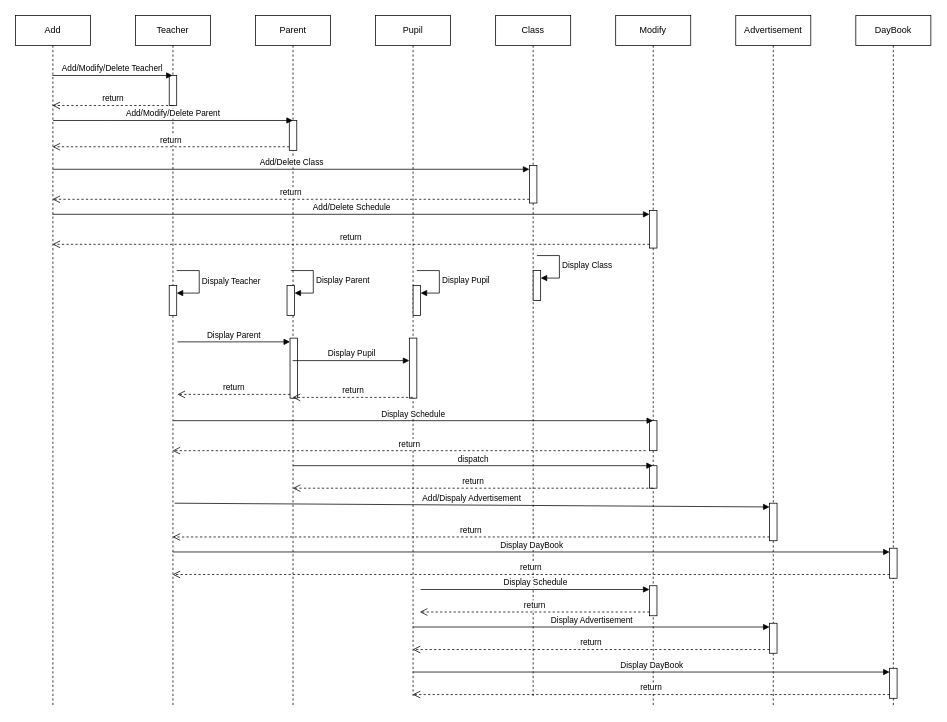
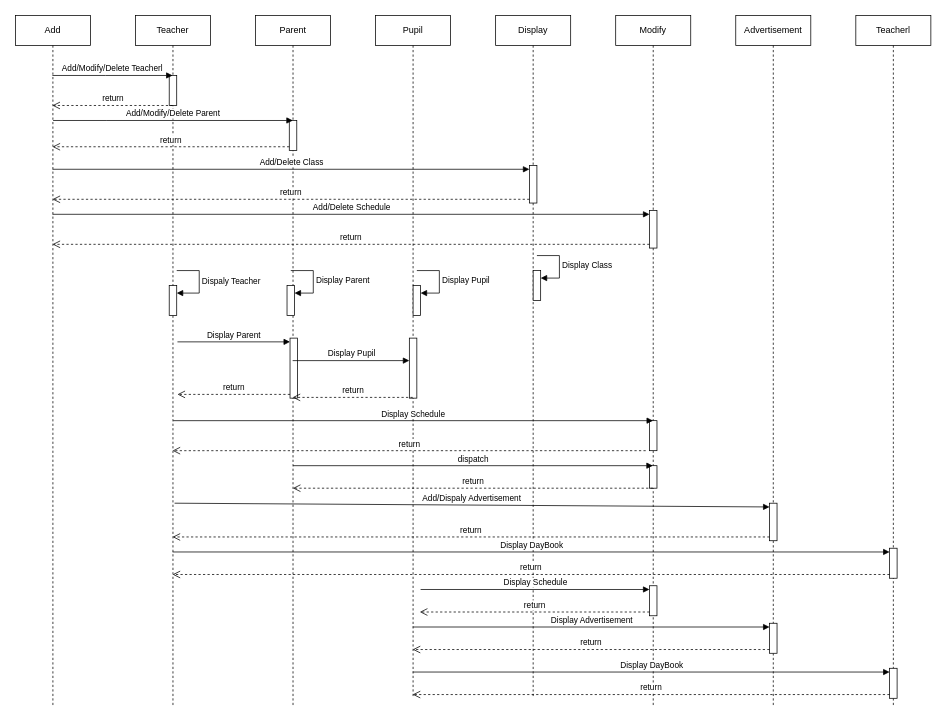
  <mxCell id="0" />
  <mxCell id="1" parent="0" />
  <mxCell id="2" value="Add" style="shape=umlLifeline;perimeter=lifelinePerimeter;whiteSpace=wrap;html=1;container=1;dropTarget=0;collapsible=0;recursiveResize=0;outlineConnect=0;portConstraint=eastwest;newEdgeStyle={&quot;curved&quot;:0,&quot;rounded&quot;:0};" vertex="1" parent="1"><mxGeometry x="20" y="20" width="100" height="920" as="geometry" /></mxCell>
- <mxCell id="3" value="DayBook" style="shape=umlLifeline;perimeter=lifelinePerimeter;whiteSpace=wrap;html=1;container=1;dropTarget=0;collapsible=0;recursiveResize=0;outlineConnect=0;portConstraint=eastwest;newEdgeStyle={&quot;curved&quot;:0,&quot;rounded&quot;:0};" vertex="1" parent="1"><mxGeometry x="1140" y="20" width="100" height="920" as="geometry" /></mxCell>
+ <mxCell id="3" value="Teacherl" style="shape=umlLifeline;perimeter=lifelinePerimeter;whiteSpace=wrap;html=1;container=1;dropTarget=0;collapsible=0;recursiveResize=0;outlineConnect=0;portConstraint=eastwest;newEdgeStyle={&quot;curved&quot;:0,&quot;rounded&quot;:0};" vertex="1" parent="1"><mxGeometry x="1140" y="20" width="100" height="920" as="geometry" /></mxCell>
  <mxCell id="4" value="" style="html=1;points=[[0,0,0,0,5],[0,1,0,0,-5],[1,0,0,0,5],[1,1,0,0,-5]];perimeter=orthogonalPerimeter;outlineConnect=0;targetShapes=umlLifeline;portConstraint=eastwest;newEdgeStyle={&quot;curved&quot;:0,&quot;rounded&quot;:0};" vertex="1" parent="3"><mxGeometry x="45" y="710" width="10" height="40" as="geometry" /></mxCell>
  <mxCell id="5" value="" style="html=1;points=[[0,0,0,0,5],[0,1,0,0,-5],[1,0,0,0,5],[1,1,0,0,-5]];perimeter=orthogonalPerimeter;outlineConnect=0;targetShapes=umlLifeline;portConstraint=eastwest;newEdgeStyle={&quot;curved&quot;:0,&quot;rounded&quot;:0};" vertex="1" parent="3"><mxGeometry x="45" y="870" width="10" height="40" as="geometry" /></mxCell>
  <mxCell id="6" value="Advertisement" style="shape=umlLifeline;perimeter=lifelinePerimeter;whiteSpace=wrap;html=1;container=1;dropTarget=0;collapsible=0;recursiveResize=0;outlineConnect=0;portConstraint=eastwest;newEdgeStyle={&quot;curved&quot;:0,&quot;rounded&quot;:0};" vertex="1" parent="1"><mxGeometry x="980" y="20" width="100" height="920" as="geometry" /></mxCell>
  <mxCell id="7" value="" style="html=1;points=[[0,0,0,0,5],[0,1,0,0,-5],[1,0,0,0,5],[1,1,0,0,-5]];perimeter=orthogonalPerimeter;outlineConnect=0;targetShapes=umlLifeline;portConstraint=eastwest;newEdgeStyle={&quot;curved&quot;:0,&quot;rounded&quot;:0};" vertex="1" parent="6"><mxGeometry x="45" y="650" width="10" height="50" as="geometry" /></mxCell>
  <mxCell id="8" value="" style="html=1;points=[[0,0,0,0,5],[0,1,0,0,-5],[1,0,0,0,5],[1,1,0,0,-5]];perimeter=orthogonalPerimeter;outlineConnect=0;targetShapes=umlLifeline;portConstraint=eastwest;newEdgeStyle={&quot;curved&quot;:0,&quot;rounded&quot;:0};" vertex="1" parent="6"><mxGeometry x="45" y="810" width="10" height="40" as="geometry" /></mxCell>
  <mxCell id="9" value="Modify" style="shape=umlLifeline;perimeter=lifelinePerimeter;whiteSpace=wrap;html=1;container=1;dropTarget=0;collapsible=0;recursiveResize=0;outlineConnect=0;portConstraint=eastwest;newEdgeStyle={&quot;curved&quot;:0,&quot;rounded&quot;:0};" vertex="1" parent="1"><mxGeometry x="820" y="20" width="100" height="920" as="geometry" /></mxCell>
  <mxCell id="10" value="" style="html=1;points=[[0,0,0,0,5],[0,1,0,0,-5],[1,0,0,0,5],[1,1,0,0,-5]];perimeter=orthogonalPerimeter;outlineConnect=0;targetShapes=umlLifeline;portConstraint=eastwest;newEdgeStyle={&quot;curved&quot;:0,&quot;rounded&quot;:0};" vertex="1" parent="9"><mxGeometry x="45" y="260" width="10" height="50" as="geometry" /></mxCell>
  <mxCell id="11" value="" style="html=1;points=[[0,0,0,0,5],[0,1,0,0,-5],[1,0,0,0,5],[1,1,0,0,-5]];perimeter=orthogonalPerimeter;outlineConnect=0;targetShapes=umlLifeline;portConstraint=eastwest;newEdgeStyle={&quot;curved&quot;:0,&quot;rounded&quot;:0};" vertex="1" parent="9"><mxGeometry x="45" y="540" width="10" height="40" as="geometry" /></mxCell>
  <mxCell id="12" value="" style="html=1;points=[[0,0,0,0,5],[0,1,0,0,-5],[1,0,0,0,5],[1,1,0,0,-5]];perimeter=orthogonalPerimeter;outlineConnect=0;targetShapes=umlLifeline;portConstraint=eastwest;newEdgeStyle={&quot;curved&quot;:0,&quot;rounded&quot;:0};" vertex="1" parent="9"><mxGeometry x="45" y="600" width="10" height="30" as="geometry" /></mxCell>
  <mxCell id="13" value="" style="html=1;points=[[0,0,0,0,5],[0,1,0,0,-5],[1,0,0,0,5],[1,1,0,0,-5]];perimeter=orthogonalPerimeter;outlineConnect=0;targetShapes=umlLifeline;portConstraint=eastwest;newEdgeStyle={&quot;curved&quot;:0,&quot;rounded&quot;:0};" vertex="1" parent="9"><mxGeometry x="45" y="760" width="10" height="40" as="geometry" /></mxCell>
- <mxCell id="14" value="Class" style="shape=umlLifeline;perimeter=lifelinePerimeter;whiteSpace=wrap;html=1;container=1;dropTarget=0;collapsible=0;recursiveResize=0;outlineConnect=0;portConstraint=eastwest;newEdgeStyle={&quot;curved&quot;:0,&quot;rounded&quot;:0};" vertex="1" parent="1"><mxGeometry x="660" y="20" width="100" height="910" as="geometry" /></mxCell>
+ <mxCell id="14" value="Display" style="shape=umlLifeline;perimeter=lifelinePerimeter;whiteSpace=wrap;html=1;container=1;dropTarget=0;collapsible=0;recursiveResize=0;outlineConnect=0;portConstraint=eastwest;newEdgeStyle={&quot;curved&quot;:0,&quot;rounded&quot;:0};" vertex="1" parent="1"><mxGeometry x="660" y="20" width="100" height="910" as="geometry" /></mxCell>
  <mxCell id="15" value="" style="html=1;points=[[0,0,0,0,5],[0,1,0,0,-5],[1,0,0,0,5],[1,1,0,0,-5]];perimeter=orthogonalPerimeter;outlineConnect=0;targetShapes=umlLifeline;portConstraint=eastwest;newEdgeStyle={&quot;curved&quot;:0,&quot;rounded&quot;:0};" vertex="1" parent="14"><mxGeometry x="45" y="200" width="10" height="50" as="geometry" /></mxCell>
  <mxCell id="16" value="" style="html=1;points=[[0,0,0,0,5],[0,1,0,0,-5],[1,0,0,0,5],[1,1,0,0,-5]];perimeter=orthogonalPerimeter;outlineConnect=0;targetShapes=umlLifeline;portConstraint=eastwest;newEdgeStyle={&quot;curved&quot;:0,&quot;rounded&quot;:0};" vertex="1" parent="14"><mxGeometry x="50" y="340" width="10" height="40" as="geometry" /></mxCell>
  <mxCell id="17" value="Display Class" style="html=1;align=left;spacingLeft=2;endArrow=block;rounded=0;edgeStyle=orthogonalEdgeStyle;curved=0;rounded=0;" edge="1" target="16" parent="14"><mxGeometry relative="1" as="geometry"><mxPoint x="55" y="320" as="sourcePoint" /><Array as="points"><mxPoint x="85" y="350" /></Array></mxGeometry></mxCell>
  <mxCell id="18" value="Teacher" style="shape=umlLifeline;perimeter=lifelinePerimeter;whiteSpace=wrap;html=1;container=1;dropTarget=0;collapsible=0;recursiveResize=0;outlineConnect=0;portConstraint=eastwest;newEdgeStyle={&quot;curved&quot;:0,&quot;rounded&quot;:0};" vertex="1" parent="1"><mxGeometry x="180" y="20" width="100" height="920" as="geometry" /></mxCell>
  <mxCell id="19" value="" style="html=1;points=[[0,0,0,0,5],[0,1,0,0,-5],[1,0,0,0,5],[1,1,0,0,-5]];perimeter=orthogonalPerimeter;outlineConnect=0;targetShapes=umlLifeline;portConstraint=eastwest;newEdgeStyle={&quot;curved&quot;:0,&quot;rounded&quot;:0};" vertex="1" parent="18"><mxGeometry x="45" y="80" width="10" height="40" as="geometry" /></mxCell>
  <mxCell id="20" value="" style="html=1;points=[[0,0,0,0,5],[0,1,0,0,-5],[1,0,0,0,5],[1,1,0,0,-5]];perimeter=orthogonalPerimeter;outlineConnect=0;targetShapes=umlLifeline;portConstraint=eastwest;newEdgeStyle={&quot;curved&quot;:0,&quot;rounded&quot;:0};" vertex="1" parent="18"><mxGeometry x="45" y="360" width="10" height="40" as="geometry" /></mxCell>
  <mxCell id="21" value="Dispaly Teacher" style="html=1;align=left;spacingLeft=2;endArrow=block;rounded=0;edgeStyle=orthogonalEdgeStyle;curved=0;rounded=0;" edge="1" target="20" parent="18"><mxGeometry relative="1" as="geometry"><mxPoint x="55" y="340" as="sourcePoint" /><Array as="points"><mxPoint x="85" y="370" /></Array></mxGeometry></mxCell>
  <mxCell id="22" value="Parent" style="shape=umlLifeline;perimeter=lifelinePerimeter;whiteSpace=wrap;html=1;container=1;dropTarget=0;collapsible=0;recursiveResize=0;outlineConnect=0;portConstraint=eastwest;newEdgeStyle={&quot;curved&quot;:0,&quot;rounded&quot;:0};" vertex="1" parent="1"><mxGeometry x="340" y="20" width="100" height="920" as="geometry" /></mxCell>
  <mxCell id="23" value="" style="html=1;points=[[0,0,0,0,5],[0,1,0,0,-5],[1,0,0,0,5],[1,1,0,0,-5]];perimeter=orthogonalPerimeter;outlineConnect=0;targetShapes=umlLifeline;portConstraint=eastwest;newEdgeStyle={&quot;curved&quot;:0,&quot;rounded&quot;:0};" vertex="1" parent="22"><mxGeometry x="45" y="140" width="10" height="40" as="geometry" /></mxCell>
  <mxCell id="24" value="" style="html=1;points=[[0,0,0,0,5],[0,1,0,0,-5],[1,0,0,0,5],[1,1,0,0,-5]];perimeter=orthogonalPerimeter;outlineConnect=0;targetShapes=umlLifeline;portConstraint=eastwest;newEdgeStyle={&quot;curved&quot;:0,&quot;rounded&quot;:0};" vertex="1" parent="22"><mxGeometry x="46" y="430" width="10" height="80" as="geometry" /></mxCell>
  <mxCell id="25" value="" style="html=1;points=[[0,0,0,0,5],[0,1,0,0,-5],[1,0,0,0,5],[1,1,0,0,-5]];perimeter=orthogonalPerimeter;outlineConnect=0;targetShapes=umlLifeline;portConstraint=eastwest;newEdgeStyle={&quot;curved&quot;:0,&quot;rounded&quot;:0};" vertex="1" parent="22"><mxGeometry x="42" y="360" width="10" height="40" as="geometry" /></mxCell>
  <mxCell id="26" value="Display Parent" style="html=1;align=left;spacingLeft=2;endArrow=block;rounded=0;edgeStyle=orthogonalEdgeStyle;curved=0;rounded=0;" edge="1" target="25" parent="22"><mxGeometry relative="1" as="geometry"><mxPoint x="47" y="340" as="sourcePoint" /><Array as="points"><mxPoint x="77" y="370" /></Array></mxGeometry></mxCell>
  <mxCell id="27" value="Pupil" style="shape=umlLifeline;perimeter=lifelinePerimeter;whiteSpace=wrap;html=1;container=1;dropTarget=0;collapsible=0;recursiveResize=0;outlineConnect=0;portConstraint=eastwest;newEdgeStyle={&quot;curved&quot;:0,&quot;rounded&quot;:0};" vertex="1" parent="1"><mxGeometry x="500" y="20" width="100" height="910" as="geometry" /></mxCell>
  <mxCell id="28" value="" style="html=1;points=[[0,0,0,0,5],[0,1,0,0,-5],[1,0,0,0,5],[1,1,0,0,-5]];perimeter=orthogonalPerimeter;outlineConnect=0;targetShapes=umlLifeline;portConstraint=eastwest;newEdgeStyle={&quot;curved&quot;:0,&quot;rounded&quot;:0};" vertex="1" parent="27"><mxGeometry x="45" y="430" width="10" height="80" as="geometry" /></mxCell>
  <mxCell id="29" value="" style="html=1;points=[[0,0,0,0,5],[0,1,0,0,-5],[1,0,0,0,5],[1,1,0,0,-5]];perimeter=orthogonalPerimeter;outlineConnect=0;targetShapes=umlLifeline;portConstraint=eastwest;newEdgeStyle={&quot;curved&quot;:0,&quot;rounded&quot;:0};" vertex="1" parent="27"><mxGeometry x="50" y="360" width="10" height="40" as="geometry" /></mxCell>
  <mxCell id="30" value="Display Pupil" style="html=1;align=left;spacingLeft=2;endArrow=block;rounded=0;edgeStyle=orthogonalEdgeStyle;curved=0;rounded=0;" edge="1" target="29" parent="27"><mxGeometry relative="1" as="geometry"><mxPoint x="55" y="340" as="sourcePoint" /><Array as="points"><mxPoint x="85" y="370" /></Array></mxGeometry></mxCell>
  <mxCell id="31" value="Add/Modify/Delete Teacherl" style="html=1;verticalAlign=bottom;endArrow=block;curved=0;rounded=0;" edge="1" parent="1"><mxGeometry width="80" relative="1" as="geometry"><mxPoint x="69.324" y="100" as="sourcePoint" /><mxPoint x="229.5" y="100" as="targetPoint" /><Array as="points"><mxPoint x="140" y="100" /></Array></mxGeometry></mxCell>
  <mxCell id="32" value="return" style="html=1;verticalAlign=bottom;endArrow=open;dashed=1;endSize=8;curved=0;rounded=0;" edge="1" parent="1"><mxGeometry relative="1" as="geometry"><mxPoint x="229.5" y="140" as="sourcePoint" /><mxPoint x="69.324" y="140" as="targetPoint" /></mxGeometry></mxCell>
  <mxCell id="33" value="Add/Modify/Delete Parent" style="html=1;verticalAlign=bottom;endArrow=block;curved=0;rounded=0;" edge="1" parent="1"><mxGeometry width="80" relative="1" as="geometry"><mxPoint x="70.254" y="160" as="sourcePoint" /><mxPoint x="389.75" y="160" as="targetPoint" /><Array as="points"><mxPoint x="140.93" y="160" /></Array></mxGeometry></mxCell>
  <mxCell id="34" value="return" style="html=1;verticalAlign=bottom;endArrow=open;dashed=1;endSize=8;curved=0;rounded=0;exitX=0;exitY=1;exitDx=0;exitDy=-5;exitPerimeter=0;" edge="1" parent="1" source="23" target="2"><mxGeometry relative="1" as="geometry"><mxPoint x="380.18" y="200" as="sourcePoint" /><mxPoint x="220.004" y="200" as="targetPoint" /></mxGeometry></mxCell>
  <mxCell id="35" value="return" style="html=1;verticalAlign=bottom;endArrow=open;dashed=1;endSize=8;curved=0;rounded=0;exitX=0;exitY=1;exitDx=0;exitDy=-5;" edge="1" source="15" parent="1" target="2"><mxGeometry relative="1" as="geometry"><mxPoint x="630" y="285" as="targetPoint" /></mxGeometry></mxCell>
  <mxCell id="36" value="Add/Delete Class" style="html=1;verticalAlign=bottom;endArrow=block;curved=0;rounded=0;entryX=0;entryY=0;entryDx=0;entryDy=5;" edge="1" target="15" parent="1" source="2"><mxGeometry relative="1" as="geometry"><mxPoint x="630" y="215" as="sourcePoint" /></mxGeometry></mxCell>
  <mxCell id="37" value="Add/Delete Schedule" style="html=1;verticalAlign=bottom;endArrow=block;curved=0;rounded=0;entryX=0;entryY=0;entryDx=0;entryDy=5;" edge="1" target="10" parent="1" source="2"><mxGeometry relative="1" as="geometry"><mxPoint x="800" y="265" as="sourcePoint" /></mxGeometry></mxCell>
  <mxCell id="38" value="return" style="html=1;verticalAlign=bottom;endArrow=open;dashed=1;endSize=8;curved=0;rounded=0;exitX=0;exitY=1;exitDx=0;exitDy=-5;" edge="1" source="10" parent="1" target="2"><mxGeometry relative="1" as="geometry"><mxPoint x="800" y="335" as="targetPoint" /></mxGeometry></mxCell>
  <mxCell id="39" value="Display Parent" style="html=1;verticalAlign=bottom;endArrow=block;curved=0;rounded=0;entryX=0;entryY=0;entryDx=0;entryDy=5;" edge="1" target="24" parent="1"><mxGeometry relative="1" as="geometry"><mxPoint x="236" y="455" as="sourcePoint" /></mxGeometry></mxCell>
  <mxCell id="40" value="return" style="html=1;verticalAlign=bottom;endArrow=open;dashed=1;endSize=8;curved=0;rounded=0;exitX=0;exitY=1;exitDx=0;exitDy=-5;" edge="1" source="24" parent="1"><mxGeometry relative="1" as="geometry"><mxPoint x="236" y="525" as="targetPoint" /></mxGeometry></mxCell>
  <mxCell id="41" value="Display Pupil" style="html=1;verticalAlign=bottom;endArrow=block;curved=0;rounded=0;" edge="1" parent="1" source="22" target="28"><mxGeometry width="80" relative="1" as="geometry"><mxPoint x="406" y="460" as="sourcePoint" /><mxPoint x="500" y="465" as="targetPoint" /></mxGeometry></mxCell>
  <mxCell id="42" value="return" style="html=1;verticalAlign=bottom;endArrow=open;dashed=1;endSize=8;curved=0;rounded=0;" edge="1" parent="1" target="22"><mxGeometry relative="1" as="geometry"><mxPoint x="549.5" y="529" as="sourcePoint" /><mxPoint x="389.324" y="529" as="targetPoint" /></mxGeometry></mxCell>
  <mxCell id="43" value="Display Schedule" style="html=1;verticalAlign=bottom;endArrow=block;curved=0;rounded=0;" edge="1" parent="1"><mxGeometry width="80" relative="1" as="geometry"><mxPoint x="230.25" y="560" as="sourcePoint" /><mxPoint x="869.75" y="560" as="targetPoint" /></mxGeometry></mxCell>
  <mxCell id="44" value="return" style="html=1;verticalAlign=bottom;endArrow=open;dashed=1;endSize=8;curved=0;rounded=0;" edge="1" parent="1" target="18"><mxGeometry relative="1" as="geometry"><mxPoint x="860" y="600" as="sourcePoint" /><mxPoint x="780" y="600" as="targetPoint" /></mxGeometry></mxCell>
  <mxCell id="45" value="dispatch" style="html=1;verticalAlign=bottom;endArrow=block;curved=0;rounded=0;" edge="1" parent="1" target="9"><mxGeometry width="80" relative="1" as="geometry"><mxPoint x="390" y="620" as="sourcePoint" /><mxPoint x="470" y="620" as="targetPoint" /></mxGeometry></mxCell>
  <mxCell id="46" value="return" style="html=1;verticalAlign=bottom;endArrow=open;dashed=1;endSize=8;curved=0;rounded=0;" edge="1" parent="1"><mxGeometry relative="1" as="geometry"><mxPoint x="869.5" y="650" as="sourcePoint" /><mxPoint x="389.81" y="650" as="targetPoint" /></mxGeometry></mxCell>
  <mxCell id="47" value="return" style="html=1;verticalAlign=bottom;endArrow=open;dashed=1;endSize=8;curved=0;rounded=0;exitX=0;exitY=1;exitDx=0;exitDy=-5;" edge="1" source="7" parent="1" target="18"><mxGeometry relative="1" as="geometry"><mxPoint x="1110" y="685" as="targetPoint" /></mxGeometry></mxCell>
  <mxCell id="48" value="Add/Dispaly Advertisement" style="html=1;verticalAlign=bottom;endArrow=block;curved=0;rounded=0;entryX=0;entryY=0;entryDx=0;entryDy=5;entryPerimeter=0;" edge="1" target="7" parent="1"><mxGeometry relative="1" as="geometry"><mxPoint x="232.164" y="670" as="sourcePoint" /><mxPoint x="1187.84" y="670" as="targetPoint" /></mxGeometry></mxCell>
  <mxCell id="49" value="Display DayBook" style="html=1;verticalAlign=bottom;endArrow=block;curved=0;rounded=0;entryX=0;entryY=0;entryDx=0;entryDy=5;" edge="1" target="4" parent="1" source="18"><mxGeometry relative="1" as="geometry"><mxPoint x="270" y="785" as="sourcePoint" /></mxGeometry></mxCell>
  <mxCell id="50" value="return" style="html=1;verticalAlign=bottom;endArrow=open;dashed=1;endSize=8;curved=0;rounded=0;exitX=0;exitY=1;exitDx=0;exitDy=-5;" edge="1" source="4" parent="1" target="18"><mxGeometry relative="1" as="geometry"><mxPoint x="260" y="815" as="targetPoint" /></mxGeometry></mxCell>
  <mxCell id="51" value="Display Advertisement" style="html=1;verticalAlign=bottom;endArrow=block;curved=0;rounded=0;entryX=0;entryY=0;entryDx=0;entryDy=5;" edge="1" target="8" parent="1" source="27"><mxGeometry relative="1" as="geometry"><mxPoint x="550" y="775" as="sourcePoint" /></mxGeometry></mxCell>
  <mxCell id="52" value="return" style="html=1;verticalAlign=bottom;endArrow=open;dashed=1;endSize=8;curved=0;rounded=0;exitX=0;exitY=1;exitDx=0;exitDy=-5;" edge="1" source="8" parent="1" target="27"><mxGeometry relative="1" as="geometry"><mxPoint x="550" y="845" as="targetPoint" /></mxGeometry></mxCell>
  <mxCell id="53" value="Display Schedule" style="html=1;verticalAlign=bottom;endArrow=block;curved=0;rounded=0;entryX=0;entryY=0;entryDx=0;entryDy=5;" edge="1" parent="1" target="13"><mxGeometry relative="1" as="geometry"><mxPoint x="560" y="785" as="sourcePoint" /></mxGeometry></mxCell>
  <mxCell id="54" value="return" style="html=1;verticalAlign=bottom;endArrow=open;dashed=1;endSize=8;curved=0;rounded=0;exitX=0;exitY=1;exitDx=0;exitDy=-5;" edge="1" parent="1" source="13"><mxGeometry relative="1" as="geometry"><mxPoint x="559" y="815" as="targetPoint" /></mxGeometry></mxCell>
  <mxCell id="55" value="Display DayBook" style="html=1;verticalAlign=bottom;endArrow=block;curved=0;rounded=0;entryX=0;entryY=0;entryDx=0;entryDy=5;" edge="1" parent="1" target="5" source="27"><mxGeometry relative="1" as="geometry"><mxPoint x="591" y="855" as="sourcePoint" /></mxGeometry></mxCell>
  <mxCell id="56" value="return" style="html=1;verticalAlign=bottom;endArrow=open;dashed=1;endSize=8;curved=0;rounded=0;exitX=0;exitY=1;exitDx=0;exitDy=-5;" edge="1" parent="1" source="5" target="27"><mxGeometry relative="1" as="geometry"><mxPoint x="590" y="885" as="targetPoint" /></mxGeometry></mxCell>
